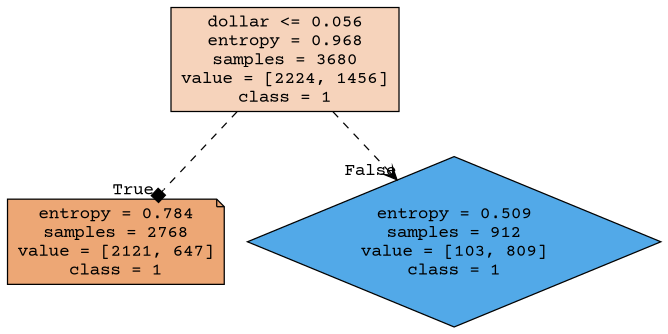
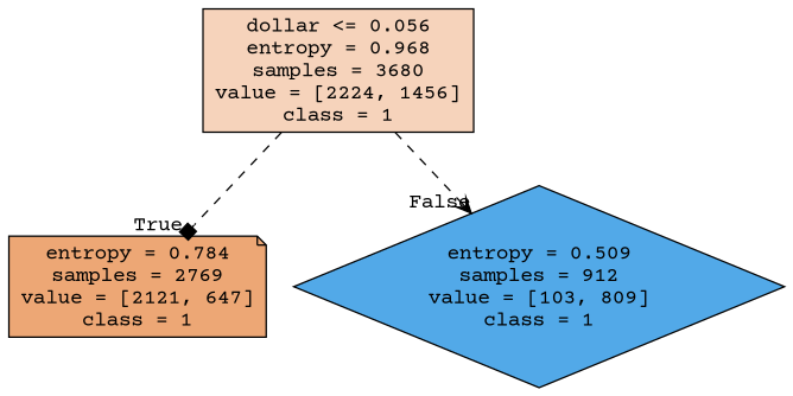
  digraph {
    fontname="Courier Prime"
    node [color=black fontname="Courier Prime" style=filled]
    edge [fontname="Courier Prime" labeldistance=2.5 style=dashed]
    n1 [fillcolor="#f6d3bb" label="dollar <= 0.056\nentropy = 0.968\nsamples = 3680\nvalue = [2224, 1456]\nclass = 1" shape=box]
-   n2 [fillcolor="#eda775" label="entropy = 0.784\nsamples = 2768\nvalue = [2121, 647]\nclass = 1" shape=note]
+   n2 [fillcolor="#eda775" label="entropy = 0.784\nsamples = 2769\nvalue = [2121, 647]\nclass = 1" shape=note]
    n3 [fillcolor="#52a9e8" label="entropy = 0.509\nsamples = 912\nvalue = [103, 809]\nclass = 1" shape=diamond]
    n1 -> n2 [headlabel=True labelangle=45 arrowhead=box]
    n1 -> n3 [headlabel=False labelangle=-45 arrowhead=vee]
  }
